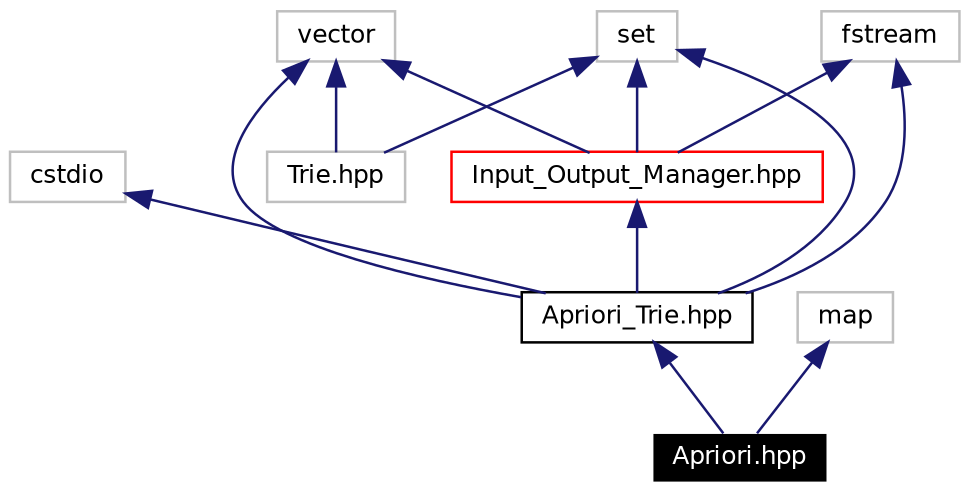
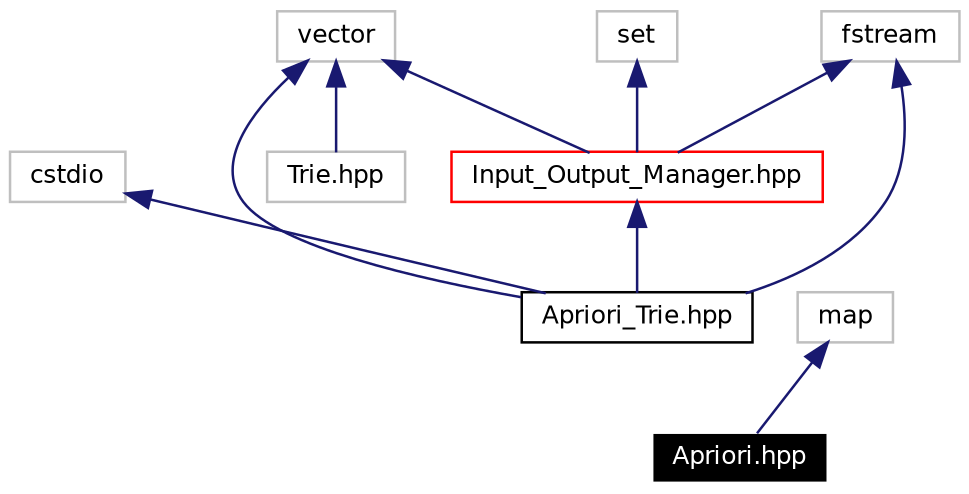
  digraph {
    node [color=grey75 fontname=Helvetica fontsize=10 shape=record]
    edge [color=midnightblue dir=back fontname=Helvetica fontsize=10 labelfontname=Helvetica labelfontsize=10 style=solid]
    n1 [color=white fillcolor=black fontcolor=white height=0.2 label="Apriori.hpp" style=filled width=0.4]
    n2 [color=black height=0.2 label="Apriori_Trie.hpp" width=0.4]
    n3 [height=0.2 label="Trie.hpp" width=0.4]
    n4 [height=0.2 label=vector width=0.4]
    n5 [color=red height=0.2 label="Input_Output_Manager.hpp" width=0.4]
    n6 [height=0.2 label=set width=0.4]
    n7 [height=0.2 label=fstream width=0.4]
    n8 [height=0.2 label=cstdio width=0.4]
    n9 [height=0.2 label=map width=0.4]
-   n2 -> n1
    n4 -> n2
    n4 -> n3
    n4 -> n5
    n5 -> n2
-   n6 -> n2
-   n6 -> n3
    n6 -> n5
    n7 -> n2
    n7 -> n5
    n8 -> n2
    n9 -> n1
  }
